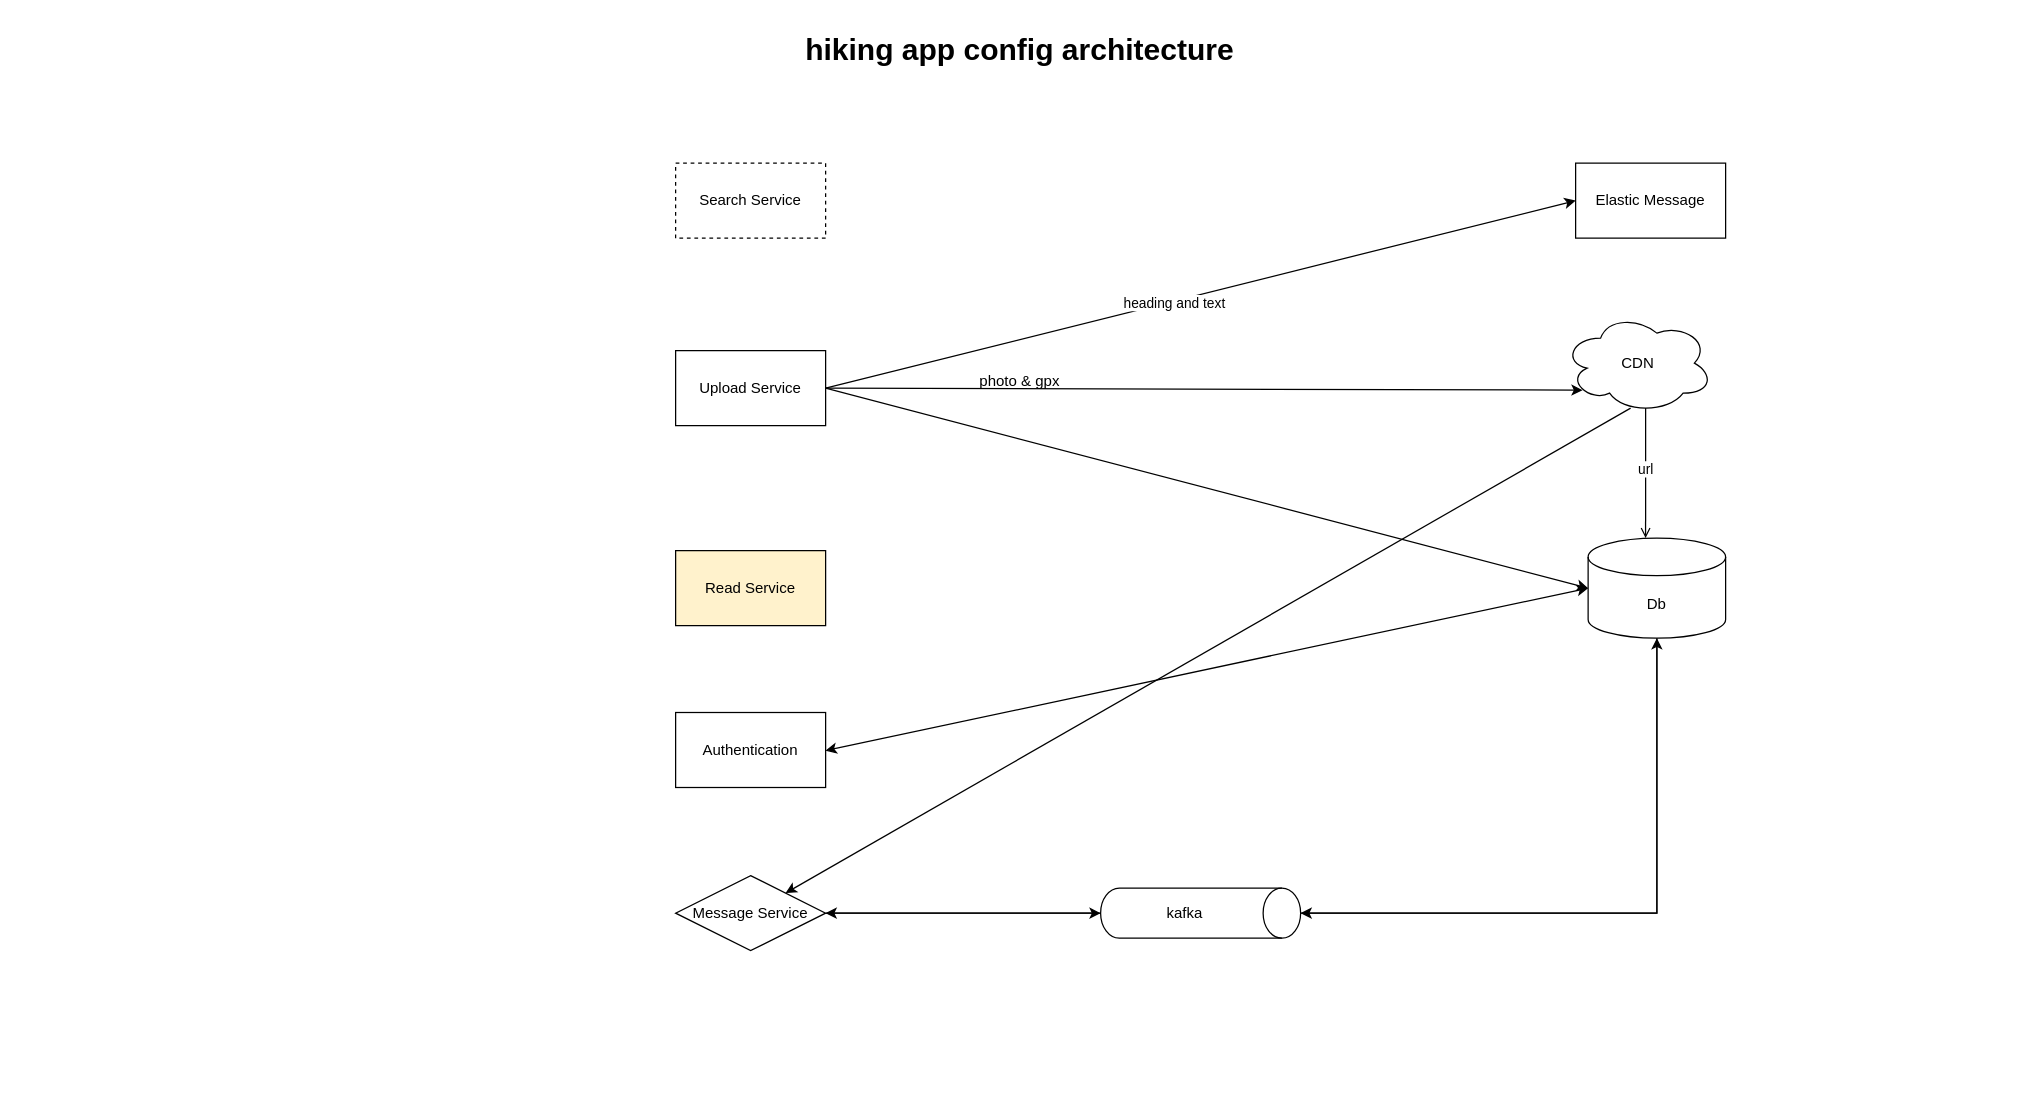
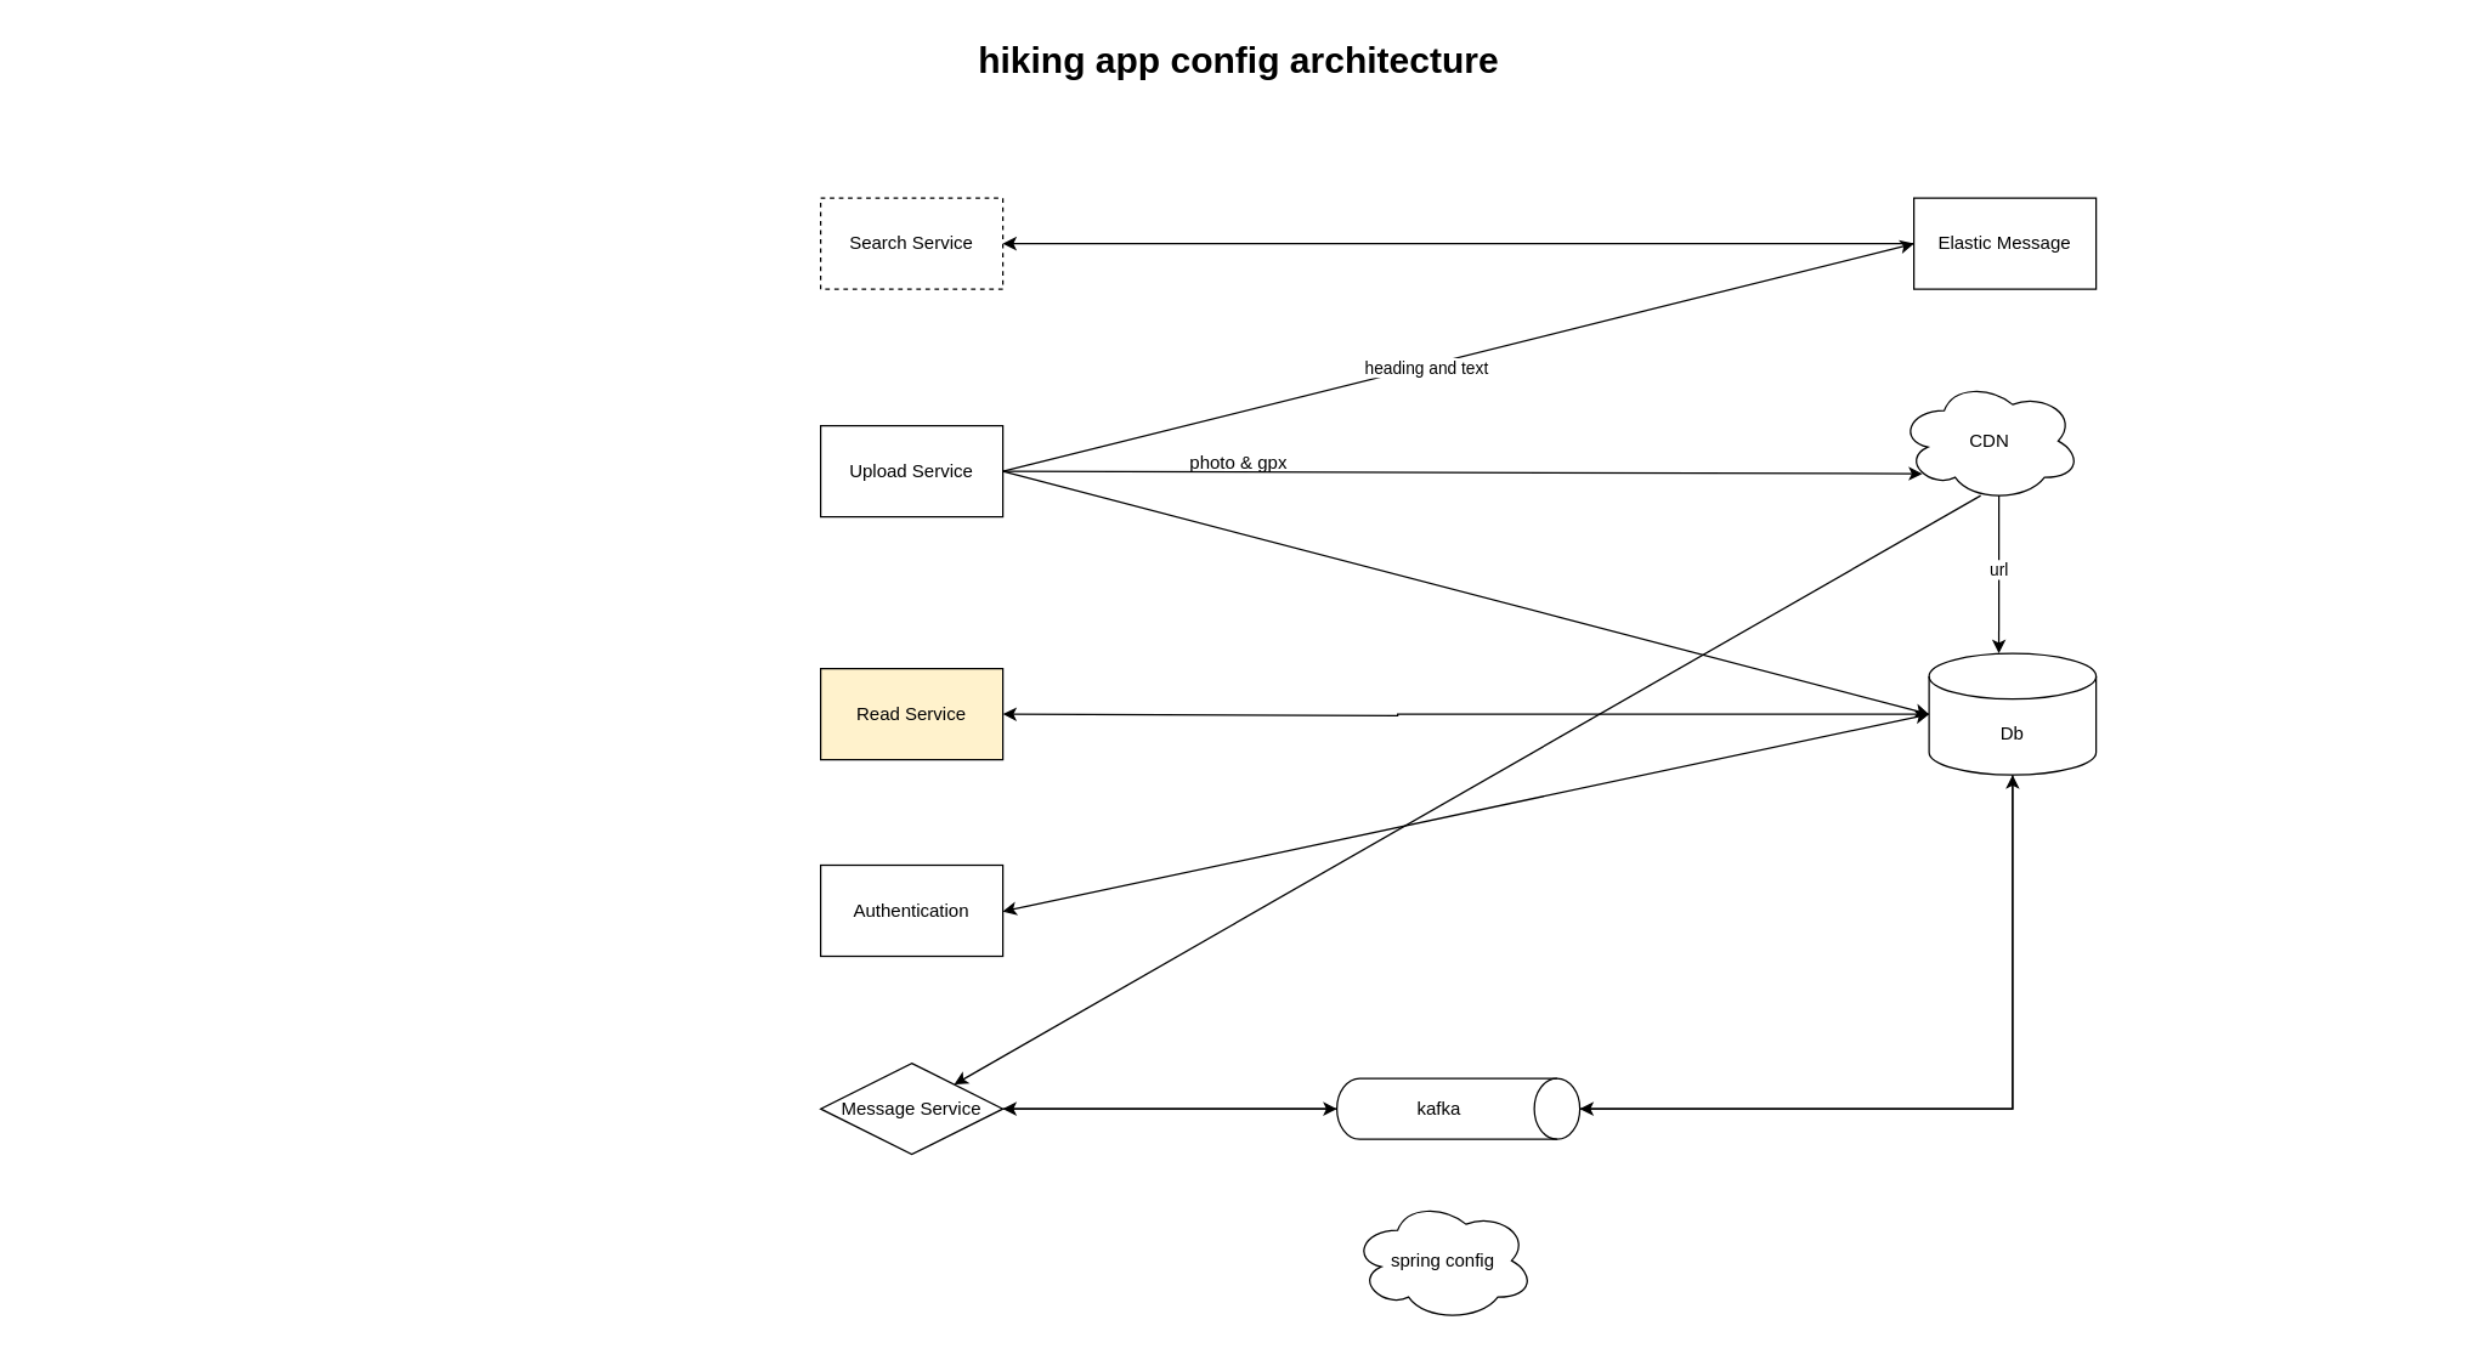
  <mxCell id="0" style=";html=1;" />
  <mxCell id="1" style=";html=1;" parent="0" />
  <mxCell id="2" value="hiking app config architecture" style="text;strokeColor=none;fillColor=none;html=1;fontSize=24;fontStyle=1;verticalAlign=middle;align=center;" parent="1" vertex="1"><mxGeometry x="20" y="20" width="1590" height="40" as="geometry" /></mxCell>
  <mxCell id="3" value="Upload Service" style="rounded=0;whiteSpace=wrap;html=1;" vertex="1" parent="1"><mxGeometry x="540" y="280" width="120" height="60" as="geometry" /></mxCell>
+ <mxCell id="4" value="" style="edgeStyle=orthogonalEdgeStyle;rounded=0;orthogonalLoop=1;jettySize=auto;html=1;entryX=1;entryY=0.5;entryDx=0;entryDy=0;" edge="1" parent="1" source="5" target="12"><mxGeometry relative="1" as="geometry"><mxPoint x="880" y="470" as="targetPoint" /><Array as="points"><mxPoint x="920" y="470" /><mxPoint x="920" y="471" /></Array></mxGeometry></mxCell>
  <mxCell id="5" value="Db" style="shape=cylinder3;whiteSpace=wrap;html=1;boundedLbl=1;backgroundOutline=1;size=15;" vertex="1" parent="1"><mxGeometry x="1270" y="430" width="110" height="80" as="geometry" /></mxCell>
  <mxCell id="6" value="CDN" style="ellipse;shape=cloud;whiteSpace=wrap;html=1;" vertex="1" parent="1"><mxGeometry x="1250" y="250" width="120" height="80" as="geometry" /></mxCell>
  <mxCell id="7" value="" style="endArrow=classic;html=1;rounded=0;entryX=0.13;entryY=0.77;entryDx=0;entryDy=0;entryPerimeter=0;" edge="1" parent="1" target="6"><mxGeometry width="50" height="50" relative="1" as="geometry"><mxPoint x="660" y="310" as="sourcePoint" /><mxPoint x="710" y="260" as="targetPoint" /></mxGeometry></mxCell>
  <mxCell id="8" value="photo &amp;amp; gpx" style="text;html=1;align=center;verticalAlign=middle;resizable=0;points=[];autosize=1;strokeColor=none;fillColor=none;" vertex="1" parent="1"><mxGeometry x="770" y="290" width="90" height="30" as="geometry" /></mxCell>
  <mxCell id="9" value="" style="endArrow=classic;html=1;rounded=0;entryX=0;entryY=0.5;entryDx=0;entryDy=0;entryPerimeter=0;" edge="1" parent="1" target="5"><mxGeometry width="50" height="50" relative="1" as="geometry"><mxPoint x="660" y="310" as="sourcePoint" /><mxPoint x="840" y="290" as="targetPoint" /></mxGeometry></mxCell>
- <mxCell id="10" value="" style="endArrow=open;html=1;rounded=0;entryX=0.418;entryY=0;entryDx=0;entryDy=0;entryPerimeter=0;exitX=0.55;exitY=0.95;exitDx=0;exitDy=0;exitPerimeter=0;" edge="1" parent="1" source="6" target="5"><mxGeometry width="50" height="50" relative="1" as="geometry"><mxPoint x="1385.2" y="256" as="sourcePoint" /><mxPoint x="1310" y="430" as="targetPoint" /></mxGeometry></mxCell>
+ <mxCell id="10" value="" style="endArrow=classic;html=1;rounded=0;entryX=0.418;entryY=0;entryDx=0;entryDy=0;entryPerimeter=0;exitX=0.55;exitY=0.95;exitDx=0;exitDy=0;exitPerimeter=0;" edge="1" parent="1" source="6" target="5"><mxGeometry width="50" height="50" relative="1" as="geometry"><mxPoint x="1385.2" y="256" as="sourcePoint" /><mxPoint x="1310" y="430" as="targetPoint" /></mxGeometry></mxCell>
  <mxCell id="11" value="url" style="edgeLabel;html=1;align=center;verticalAlign=middle;resizable=0;points=[];" vertex="1" connectable="0" parent="10"><mxGeometry x="-0.045" relative="1" as="geometry"><mxPoint y="-1" as="offset" /></mxGeometry></mxCell>
  <mxCell id="12" value="Read Service" style="rounded=0;whiteSpace=wrap;html=1;fillColor=#fff2cc;" vertex="1" parent="1"><mxGeometry x="540" y="440" width="120" height="60" as="geometry" /></mxCell>
  <mxCell id="13" value="" style="endArrow=classic;html=1;rounded=0;exitX=0.45;exitY=0.95;exitDx=0;exitDy=0;exitPerimeter=0;" edge="1" parent="1" source="6" target="20"><mxGeometry width="50" height="50" relative="1" as="geometry"><mxPoint x="750" y="410" as="sourcePoint" /><mxPoint x="800" y="360" as="targetPoint" /></mxGeometry></mxCell>
+ <mxCell id="14" style="edgeStyle=orthogonalEdgeStyle;rounded=0;orthogonalLoop=1;jettySize=auto;html=1;entryX=1;entryY=0.5;entryDx=0;entryDy=0;" edge="1" parent="1" source="15" target="18"><mxGeometry relative="1" as="geometry" /></mxCell>
  <mxCell id="15" value="Elastic Message" style="rounded=0;whiteSpace=wrap;html=1;" vertex="1" parent="1"><mxGeometry x="1260" y="130" width="120" height="60" as="geometry" /></mxCell>
  <mxCell id="16" value="" style="endArrow=classic;html=1;rounded=0;entryX=0;entryY=0.5;entryDx=0;entryDy=0;" edge="1" parent="1" target="15"><mxGeometry width="50" height="50" relative="1" as="geometry"><mxPoint x="660" y="310" as="sourcePoint" /><mxPoint x="710" y="260" as="targetPoint" /></mxGeometry></mxCell>
  <mxCell id="17" value="heading and text" style="edgeLabel;html=1;align=center;verticalAlign=middle;resizable=0;points=[];" vertex="1" connectable="0" parent="16"><mxGeometry x="-0.071" y="-1" relative="1" as="geometry"><mxPoint as="offset" /></mxGeometry></mxCell>
  <mxCell id="18" value="Search Service" style="rounded=0;whiteSpace=wrap;html=1;dashed=1;" vertex="1" parent="1"><mxGeometry x="540" y="130" width="120" height="60" as="geometry" /></mxCell>
  <mxCell id="19" style="edgeStyle=orthogonalEdgeStyle;rounded=0;orthogonalLoop=1;jettySize=auto;html=1;exitX=1;exitY=0.5;exitDx=0;exitDy=0;" edge="1" parent="1" source="20" target="22"><mxGeometry relative="1" as="geometry" /></mxCell>
  <mxCell id="20" value="Message Service" style="rhombus;whiteSpace=wrap;html=1;" vertex="1" parent="1"><mxGeometry x="540" y="700" width="120" height="60" as="geometry" /></mxCell>
  <mxCell id="21" style="edgeStyle=orthogonalEdgeStyle;rounded=0;orthogonalLoop=1;jettySize=auto;html=1;exitX=0.5;exitY=1;exitDx=0;exitDy=0;exitPerimeter=0;entryX=1;entryY=0.5;entryDx=0;entryDy=0;" edge="1" parent="1" source="22" target="20"><mxGeometry relative="1" as="geometry" /></mxCell>
  <mxCell id="22" value="kafka" style="shape=cylinder3;whiteSpace=wrap;html=1;boundedLbl=1;backgroundOutline=1;size=15;direction=south;" vertex="1" parent="1"><mxGeometry x="880" y="710" width="160" height="40" as="geometry" /></mxCell>
  <mxCell id="23" style="edgeStyle=orthogonalEdgeStyle;rounded=0;orthogonalLoop=1;jettySize=auto;html=1;entryX=0.5;entryY=1;entryDx=0;entryDy=0;entryPerimeter=0;" edge="1" parent="1" source="22" target="5"><mxGeometry relative="1" as="geometry" /></mxCell>
  <mxCell id="24" style="edgeStyle=orthogonalEdgeStyle;rounded=0;orthogonalLoop=1;jettySize=auto;html=1;exitX=0.5;exitY=1;exitDx=0;exitDy=0;exitPerimeter=0;entryX=0.5;entryY=0;entryDx=0;entryDy=0;entryPerimeter=0;" edge="1" parent="1" source="5" target="22"><mxGeometry relative="1" as="geometry" /></mxCell>
  <mxCell id="25" value="Authentication" style="rounded=0;whiteSpace=wrap;html=1;" vertex="1" parent="1"><mxGeometry x="540" y="569.5" width="120" height="60" as="geometry" /></mxCell>
  <mxCell id="26" value="" style="endArrow=classic;startArrow=classic;html=1;rounded=0;entryX=0;entryY=0.5;entryDx=0;entryDy=0;entryPerimeter=0;" edge="1" parent="1" target="5"><mxGeometry width="50" height="50" relative="1" as="geometry"><mxPoint x="660" y="600" as="sourcePoint" /><mxPoint x="710" y="550" as="targetPoint" /></mxGeometry></mxCell>
+ <mxCell id="27" value="spring config" style="ellipse;shape=cloud;whiteSpace=wrap;html=1;" vertex="1" parent="1"><mxGeometry x="890" y="790" width="120" height="80" as="geometry" /></mxCell>
